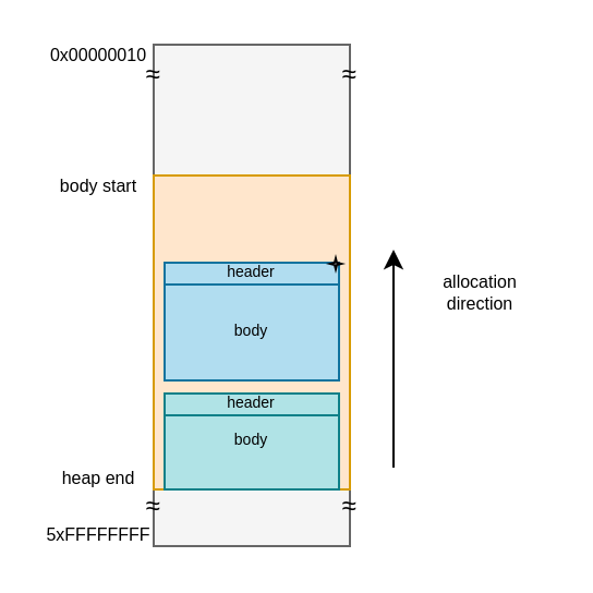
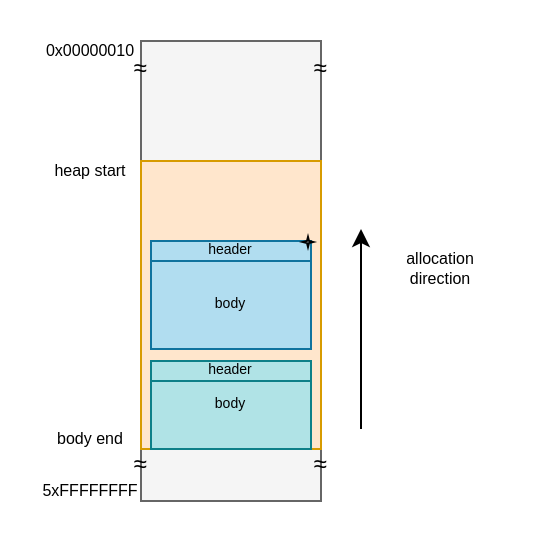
  <mxCell id="0" />
  <mxCell id="1" parent="0" />
  <mxCell id="2" value="" style="rounded=0;whiteSpace=wrap;html=1;fillColor=#f5f5f5;strokeColor=#666666;fontColor=#333333;" vertex="1" parent="1"><mxGeometry x="70" y="20" width="90" height="230" as="geometry" /></mxCell>
  <mxCell id="3" value="0x00000010" style="text;html=1;align=center;verticalAlign=middle;whiteSpace=wrap;rounded=0;fontSize=8;" vertex="1" parent="1"><mxGeometry x="20" y="20" width="50" height="10" as="geometry" /></mxCell>
  <mxCell id="4" value="5xFFFFFFFF" style="text;html=1;align=center;verticalAlign=middle;whiteSpace=wrap;rounded=0;fontSize=8;" vertex="1" parent="1"><mxGeometry x="20" y="240" width="50" height="10" as="geometry" /></mxCell>
  <mxCell id="5" value="" style="rounded=0;whiteSpace=wrap;html=1;fillColor=#ffe6cc;strokeColor=#d79b00;" vertex="1" parent="1"><mxGeometry x="70" y="80" width="90" height="144" as="geometry" /></mxCell>
- <mxCell id="6" value="heap end" style="text;html=1;align=center;verticalAlign=middle;whiteSpace=wrap;rounded=0;fontSize=8;" vertex="1" parent="1"><mxGeometry x="20" y="214" width="50" height="10" as="geometry" /></mxCell>
- <mxCell id="7" value="&lt;div&gt;body start&lt;/div&gt;" style="text;html=1;align=center;verticalAlign=middle;whiteSpace=wrap;rounded=0;fontSize=8;" vertex="1" parent="1"><mxGeometry x="20" y="80" width="50" height="10" as="geometry" /></mxCell>
+ <mxCell id="6" value="body end" style="text;html=1;align=center;verticalAlign=middle;whiteSpace=wrap;rounded=0;fontSize=8;" vertex="1" parent="1"><mxGeometry x="20" y="214" width="50" height="10" as="geometry" /></mxCell>
+ <mxCell id="7" value="&lt;div&gt;heap start&lt;/div&gt;" style="text;html=1;align=center;verticalAlign=middle;whiteSpace=wrap;rounded=0;fontSize=8;" vertex="1" parent="1"><mxGeometry x="20" y="80" width="50" height="10" as="geometry" /></mxCell>
  <mxCell id="8" value="body" style="rounded=0;whiteSpace=wrap;html=1;fillColor=#b0e3e6;strokeColor=#0e8088;fontSize=7;" vertex="1" parent="1"><mxGeometry x="75" y="180" width="80" height="44" as="geometry" /></mxCell>
  <mxCell id="9" value="body" style="rounded=0;whiteSpace=wrap;html=1;fillColor=#b1ddf0;strokeColor=#10739e;fontSize=7;" vertex="1" parent="1"><mxGeometry x="75" y="130" width="80" height="44" as="geometry" /></mxCell>
  <mxCell id="10" value="header" style="rounded=0;whiteSpace=wrap;html=1;fillColor=#b0e3e6;strokeColor=#0e8088;fontSize=7;" vertex="1" parent="1"><mxGeometry x="75" y="180" width="80" height="10" as="geometry" /></mxCell>
  <mxCell id="11" value="header" style="rounded=0;whiteSpace=wrap;html=1;fillColor=#b1ddf0;strokeColor=#10739e;fontSize=7;align=center;verticalAlign=middle;" vertex="1" parent="1"><mxGeometry x="75" y="120" width="80" height="10" as="geometry" /></mxCell>
  <mxCell id="12" value="" style="endArrow=classic;html=1;rounded=0;" edge="1" parent="1"><mxGeometry width="50" height="50" relative="1" as="geometry"><mxPoint x="180" y="214" as="sourcePoint" /><mxPoint x="180" y="114" as="targetPoint" /></mxGeometry></mxCell>
  <mxCell id="13" value="&lt;div&gt;allocation&lt;/div&gt;&lt;div&gt;direction&lt;/div&gt;" style="text;html=1;align=center;verticalAlign=middle;whiteSpace=wrap;rounded=0;fontSize=8;" vertex="1" parent="1"><mxGeometry x="190" y="124" width="60" height="20" as="geometry" /></mxCell>
  <mxCell id="14" value="≈" style="text;html=1;align=center;verticalAlign=middle;whiteSpace=wrap;rounded=0;" vertex="1" parent="1"><mxGeometry x="65" y="227" width="10" height="10" as="geometry" /></mxCell>
  <mxCell id="15" value="≈" style="text;html=1;align=center;verticalAlign=middle;whiteSpace=wrap;rounded=0;" vertex="1" parent="1"><mxGeometry x="155" y="227" width="10" height="10" as="geometry" /></mxCell>
  <mxCell id="16" value="≈" style="text;html=1;align=center;verticalAlign=middle;whiteSpace=wrap;rounded=0;" vertex="1" parent="1"><mxGeometry x="65" y="29" width="10" height="10" as="geometry" /></mxCell>
  <mxCell id="17" value="≈" style="text;html=1;align=center;verticalAlign=middle;whiteSpace=wrap;rounded=0;" vertex="1" parent="1"><mxGeometry x="155" y="29" width="10" height="10" as="geometry" /></mxCell>
  <mxCell id="18" value="" style="verticalLabelPosition=bottom;verticalAlign=top;html=1;shape=mxgraph.basic.4_point_star_2;dx=0.8;strokeWidth=1;" vertex="1" parent="1"><mxGeometry x="151" y="118" width="5" height="5" as="geometry" /></mxCell>
